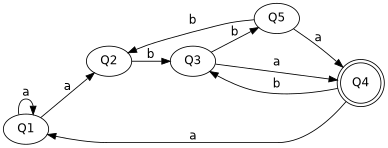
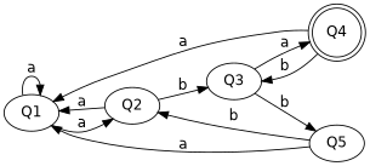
  digraph {
    fontname="DejaVu Sans"
    rankdir=LR
    node [fontname="DejaVu Sans"]
    edge [fontname="DejaVu Sans"]
    Q1
    Q2
    Q3
    Q4 [shape=doublecircle]
    Q5
    Q1 -> Q1 [label=a]
    Q1 -> Q2 [label=a]
+   Q2 -> Q1 [label=a]
    Q2 -> Q3 [label=b]
    Q3 -> Q4 [label=a]
    Q3 -> Q5 [label=b]
    Q4 -> Q1 [label=a]
    Q4 -> Q3 [label=b]
    Q5 -> Q2 [label=b]
-   Q5 -> Q4 [label=a]
+   Q5 -> Q1 [label=a]
  }
